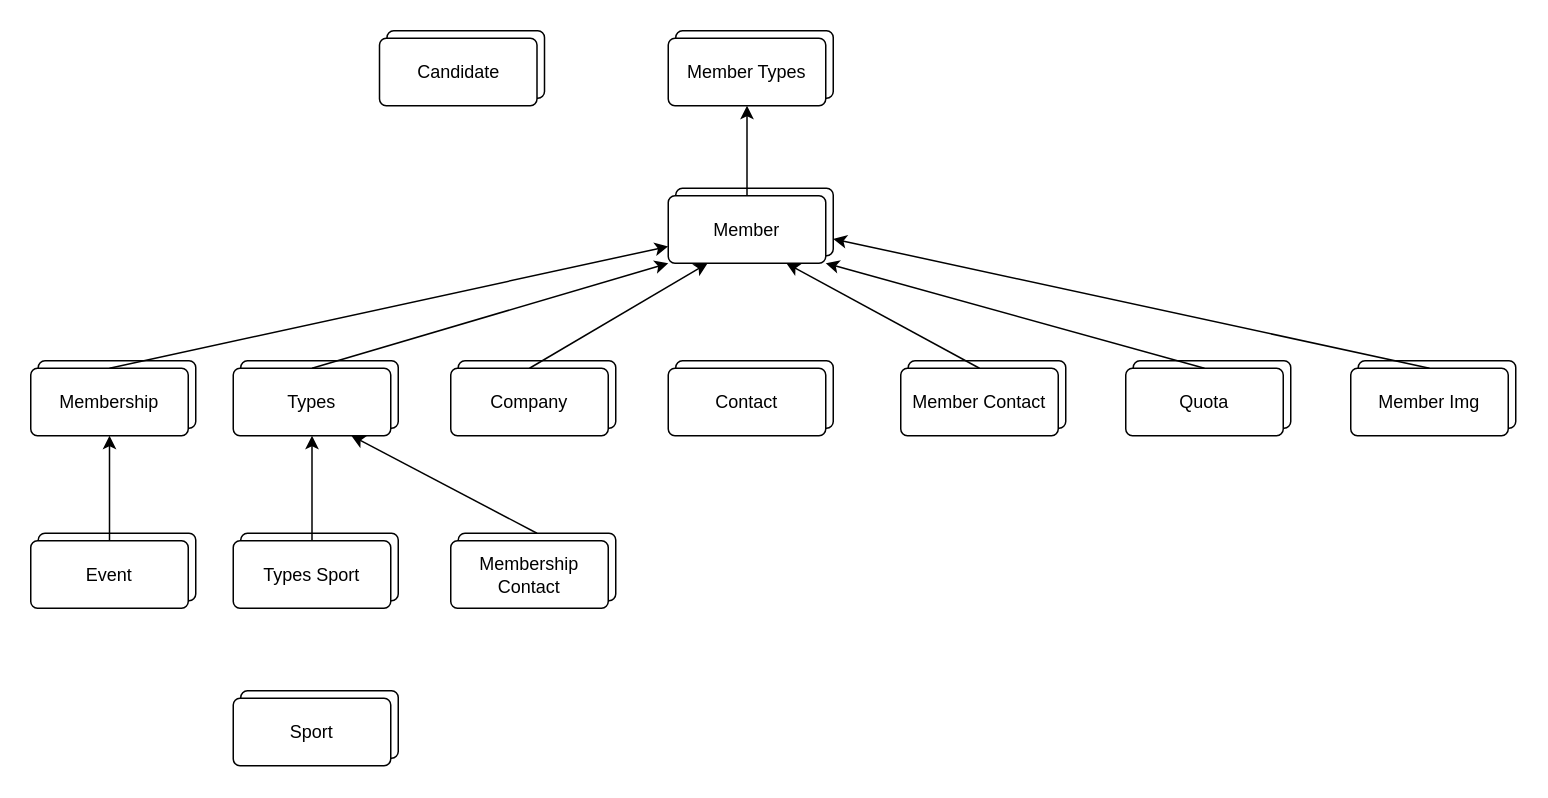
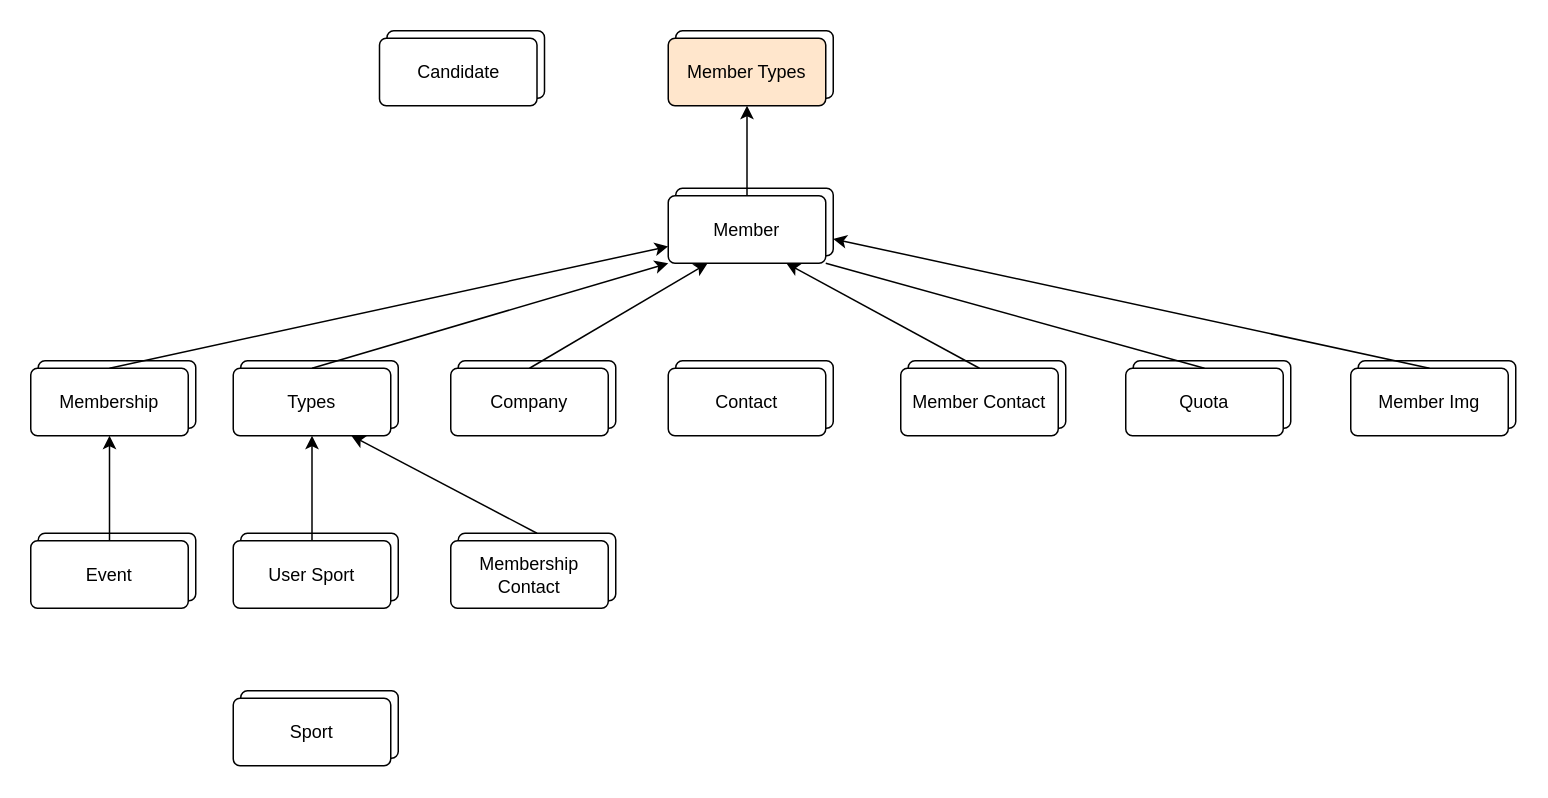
  <mxCell id="0" />
  <mxCell id="1" parent="0" />
  <mxCell id="2" value="Entity" style="rounded=1;arcSize=10;whiteSpace=wrap;html=1;align=center;" vertex="1" parent="1"><mxGeometry x="450" y="125" width="105" height="45" as="geometry" /></mxCell>
  <mxCell id="3" value="Member" style="rounded=1;arcSize=10;whiteSpace=wrap;html=1;align=center;" vertex="1" parent="1"><mxGeometry x="445" y="130" width="105" height="45" as="geometry" /></mxCell>
  <mxCell id="4" value="Entity" style="rounded=1;arcSize=10;whiteSpace=wrap;html=1;align=center;" vertex="1" parent="1"><mxGeometry x="755" y="240" width="105" height="45" as="geometry" /></mxCell>
  <mxCell id="5" value="Quota" style="rounded=1;arcSize=10;whiteSpace=wrap;html=1;align=center;" vertex="1" parent="1"><mxGeometry x="750" y="245" width="105" height="45" as="geometry" /></mxCell>
  <mxCell id="6" value="Entity" style="rounded=1;arcSize=10;whiteSpace=wrap;html=1;align=center;" vertex="1" parent="1"><mxGeometry x="450" width="105" height="45" as="geometry" y="20" /></mxCell>
- <mxCell id="7" value="Member Types" style="rounded=1;arcSize=10;whiteSpace=wrap;html=1;align=center;" vertex="1" parent="1"><mxGeometry x="445" y="25" width="105" height="45" as="geometry" /></mxCell>
+ <mxCell id="7" value="Member Types" style="rounded=1;arcSize=10;whiteSpace=wrap;html=1;align=center;fillColor=#ffe6cc;" vertex="1" parent="1"><mxGeometry x="445" y="25" width="105" height="45" as="geometry" /></mxCell>
  <mxCell id="8" value="Entity" style="rounded=1;arcSize=10;whiteSpace=wrap;html=1;align=center;" vertex="1" parent="1"><mxGeometry x="605" y="240" width="105" height="45" as="geometry" /></mxCell>
  <mxCell id="9" value="Member Contact" style="rounded=1;arcSize=10;whiteSpace=wrap;html=1;align=center;" vertex="1" parent="1"><mxGeometry x="600" y="245" width="105" height="45" as="geometry" /></mxCell>
  <mxCell id="10" value="Entity" style="rounded=1;arcSize=10;whiteSpace=wrap;html=1;align=center;" vertex="1" parent="1"><mxGeometry x="450" y="240" width="105" height="45" as="geometry" /></mxCell>
  <mxCell id="11" value="Contact" style="rounded=1;arcSize=10;whiteSpace=wrap;html=1;align=center;" vertex="1" parent="1"><mxGeometry x="445" y="245" width="105" height="45" as="geometry" /></mxCell>
  <mxCell id="12" value="Entity" style="rounded=1;arcSize=10;whiteSpace=wrap;html=1;align=center;" vertex="1" parent="1"><mxGeometry x="305" y="240" width="105" height="45" as="geometry" /></mxCell>
  <mxCell id="13" value="Company" style="rounded=1;arcSize=10;whiteSpace=wrap;html=1;align=center;" vertex="1" parent="1"><mxGeometry x="300" y="245" width="105" height="45" as="geometry" /></mxCell>
  <mxCell id="14" value="Entity" style="rounded=1;arcSize=10;whiteSpace=wrap;html=1;align=center;" vertex="1" parent="1"><mxGeometry x="160" y="240" width="105" height="45" as="geometry" /></mxCell>
  <mxCell id="15" value="Types" style="rounded=1;arcSize=10;whiteSpace=wrap;html=1;align=center;" vertex="1" parent="1"><mxGeometry x="155" y="245" width="105" height="45" as="geometry" /></mxCell>
  <mxCell id="16" value="Entity" style="rounded=1;arcSize=10;whiteSpace=wrap;html=1;align=center;" vertex="1" parent="1"><mxGeometry x="25" y="240" width="105" height="45" as="geometry" /></mxCell>
  <mxCell id="17" value="Membership" style="rounded=1;arcSize=10;whiteSpace=wrap;html=1;align=center;" vertex="1" parent="1"><mxGeometry x="20" y="245" width="105" height="45" as="geometry" /></mxCell>
  <mxCell id="18" value="Entity" style="rounded=1;arcSize=10;whiteSpace=wrap;html=1;align=center;" vertex="1" parent="1"><mxGeometry x="25" y="355" width="105" height="45" as="geometry" /></mxCell>
  <mxCell id="19" value="Event" style="rounded=1;arcSize=10;whiteSpace=wrap;html=1;align=center;" vertex="1" parent="1"><mxGeometry x="20" y="360" width="105" height="45" as="geometry" /></mxCell>
  <mxCell id="20" value="Entity" style="rounded=1;arcSize=10;whiteSpace=wrap;html=1;align=center;" vertex="1" parent="1"><mxGeometry x="160" y="355" width="105" height="45" as="geometry" /></mxCell>
- <mxCell id="21" value="Types Sport" style="rounded=1;arcSize=10;whiteSpace=wrap;html=1;align=center;" vertex="1" parent="1"><mxGeometry x="155" y="360" width="105" height="45" as="geometry" /></mxCell>
+ <mxCell id="21" value="User Sport" style="rounded=1;arcSize=10;whiteSpace=wrap;html=1;align=center;" vertex="1" parent="1"><mxGeometry x="155" y="360" width="105" height="45" as="geometry" /></mxCell>
  <mxCell id="22" value="Entity" style="rounded=1;arcSize=10;whiteSpace=wrap;html=1;align=center;" vertex="1" parent="1"><mxGeometry x="160" y="460" width="105" height="45" as="geometry" /></mxCell>
  <mxCell id="23" value="Sport" style="rounded=1;arcSize=10;whiteSpace=wrap;html=1;align=center;" vertex="1" parent="1"><mxGeometry x="155" y="465" width="105" height="45" as="geometry" /></mxCell>
  <mxCell id="24" value="Entity" style="rounded=1;arcSize=10;whiteSpace=wrap;html=1;align=center;" vertex="1" parent="1"><mxGeometry x="305" y="355" width="105" height="45" as="geometry" /></mxCell>
  <mxCell id="25" value="Membership Contact" style="rounded=1;arcSize=10;whiteSpace=wrap;html=1;align=center;" vertex="1" parent="1"><mxGeometry x="300" y="360" width="105" height="45" as="geometry" /></mxCell>
  <mxCell id="26" value="Entity" style="rounded=1;arcSize=10;whiteSpace=wrap;html=1;align=center;" vertex="1" parent="1"><mxGeometry x="905" y="240" width="105" height="45" as="geometry" /></mxCell>
  <mxCell id="27" value="Member Img" style="rounded=1;arcSize=10;whiteSpace=wrap;html=1;align=center;" vertex="1" parent="1"><mxGeometry x="900" y="245" width="105" height="45" as="geometry" /></mxCell>
  <mxCell id="28" value="Entity" style="rounded=1;arcSize=10;whiteSpace=wrap;html=1;align=center;" vertex="1" parent="1"><mxGeometry x="257.5" width="105" height="45" as="geometry" y="20" /></mxCell>
  <mxCell id="29" value="Candidate" style="rounded=1;arcSize=10;whiteSpace=wrap;html=1;align=center;" vertex="1" parent="1"><mxGeometry x="252.5" y="25" width="105" height="45" as="geometry" /></mxCell>
  <mxCell id="30" value="" style="endArrow=classic;html=1;rounded=0;exitX=0.5;exitY=0;exitDx=0;exitDy=0;entryX=0.25;entryY=1;entryDx=0;entryDy=0;" edge="1" parent="1" source="13" target="3"><mxGeometry width="50" height="50" relative="1" as="geometry"><mxPoint x="495" y="330" as="sourcePoint" /><mxPoint x="545" y="280" as="targetPoint" /></mxGeometry></mxCell>
  <mxCell id="31" value="" style="endArrow=classic;html=1;rounded=0;exitX=0.5;exitY=0;exitDx=0;exitDy=0;entryX=0;entryY=1;entryDx=0;entryDy=0;" edge="1" parent="1" source="15" target="3"><mxGeometry width="50" height="50" relative="1" as="geometry"><mxPoint x="210" y="245" as="sourcePoint" /><mxPoint x="328.75" y="175" as="targetPoint" /></mxGeometry></mxCell>
  <mxCell id="32" value="" style="endArrow=classic;html=1;rounded=0;exitX=0.5;exitY=0;exitDx=0;exitDy=0;entryX=0;entryY=0.75;entryDx=0;entryDy=0;" edge="1" parent="1" source="17" target="3"><mxGeometry width="50" height="50" relative="1" as="geometry"><mxPoint x="95" y="230" as="sourcePoint" /><mxPoint x="213.75" y="160" as="targetPoint" /></mxGeometry></mxCell>
  <mxCell id="33" value="" style="endArrow=classic;html=1;rounded=0;exitX=0.5;exitY=0;exitDx=0;exitDy=0;entryX=0.75;entryY=1;entryDx=0;entryDy=0;" edge="1" parent="1" source="9" target="3"><mxGeometry width="50" height="50" relative="1" as="geometry"><mxPoint x="367.5" y="260" as="sourcePoint" /><mxPoint x="486.25" y="190" as="targetPoint" /></mxGeometry></mxCell>
- <mxCell id="34" value="" style="endArrow=classic;html=1;rounded=0;exitX=0.5;exitY=0;exitDx=0;exitDy=0;entryX=1;entryY=1;entryDx=0;entryDy=0;" edge="1" parent="1" source="5" target="3"><mxGeometry width="50" height="50" relative="1" as="geometry"><mxPoint x="372.5" y="265" as="sourcePoint" /><mxPoint x="491.25" y="195" as="targetPoint" /></mxGeometry></mxCell>
+ <mxCell id="34" value="" style="endArrow=none;html=1;rounded=0;exitX=0.5;exitY=0;exitDx=0;exitDy=0;entryX=1;entryY=1;entryDx=0;entryDy=0;" edge="1" parent="1" source="5" target="3"><mxGeometry width="50" height="50" relative="1" as="geometry"><mxPoint x="372.5" y="265" as="sourcePoint" /><mxPoint x="491.25" y="195" as="targetPoint" /></mxGeometry></mxCell>
  <mxCell id="35" value="" style="endArrow=classic;html=1;rounded=0;exitX=0.5;exitY=0;exitDx=0;exitDy=0;entryX=1;entryY=0.75;entryDx=0;entryDy=0;" edge="1" parent="1" source="27" target="2"><mxGeometry width="50" height="50" relative="1" as="geometry"><mxPoint x="377.5" y="270" as="sourcePoint" /><mxPoint x="560" y="165" as="targetPoint" /></mxGeometry></mxCell>
  <mxCell id="36" value="" style="endArrow=classic;html=1;rounded=0;exitX=0.5;exitY=0;exitDx=0;exitDy=0;entryX=0.5;entryY=1;entryDx=0;entryDy=0;" edge="1" parent="1" source="3" target="7"><mxGeometry width="50" height="50" relative="1" as="geometry"><mxPoint x="382.5" y="275" as="sourcePoint" /><mxPoint x="501.25" y="205" as="targetPoint" /></mxGeometry></mxCell>
  <mxCell id="37" value="" style="endArrow=classic;html=1;rounded=0;exitX=0.5;exitY=0;exitDx=0;exitDy=0;entryX=0.75;entryY=1;entryDx=0;entryDy=0;" edge="1" parent="1" source="24" target="15"><mxGeometry width="50" height="50" relative="1" as="geometry"><mxPoint x="387.5" y="280" as="sourcePoint" /><mxPoint x="506.25" y="210" as="targetPoint" /></mxGeometry></mxCell>
  <mxCell id="38" value="" style="endArrow=classic;html=1;rounded=0;exitX=0.5;exitY=0;exitDx=0;exitDy=0;entryX=0.5;entryY=1;entryDx=0;entryDy=0;" edge="1" parent="1" source="21" target="15"><mxGeometry width="50" height="50" relative="1" as="geometry"><mxPoint x="392.5" y="285" as="sourcePoint" /><mxPoint x="511.25" y="215" as="targetPoint" /></mxGeometry></mxCell>
  <mxCell id="39" value="" style="endArrow=classic;html=1;rounded=0;exitX=0.5;exitY=0;exitDx=0;exitDy=0;entryX=0.5;entryY=1;entryDx=0;entryDy=0;" edge="1" parent="1" source="19" target="17"><mxGeometry width="50" height="50" relative="1" as="geometry"><mxPoint x="397.5" y="290" as="sourcePoint" /><mxPoint x="516.25" y="220" as="targetPoint" /></mxGeometry></mxCell>
